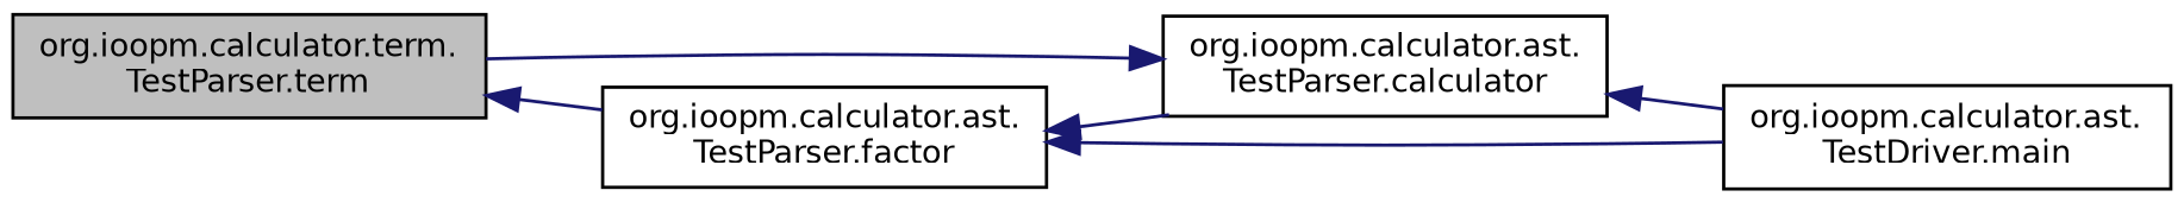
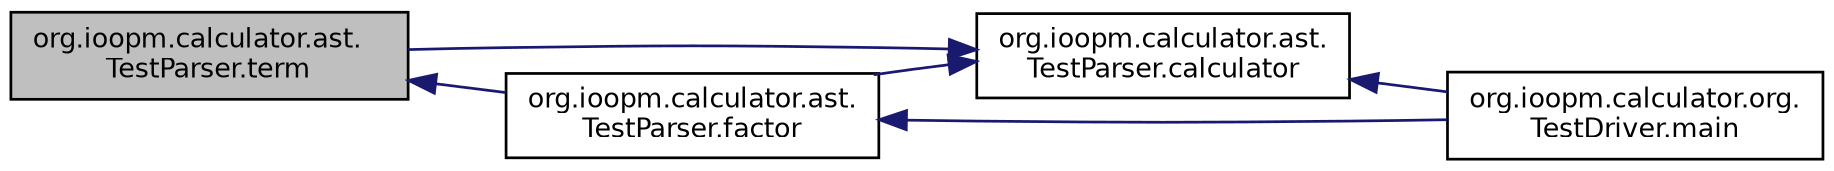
  digraph {
    rankdir=LR
    node [color=black fillcolor=white fontname=Helvetica fontsize=10 shape=record style=filled]
    edge [color=midnightblue dir=back fontname=Helvetica fontsize=10 labelfontname=Helvetica labelfontsize=10 style=solid]
-   n1 [fillcolor=grey75 fontcolor=black height=0.2 label="org.ioopm.calculator.term.\lTestParser.term" width=0.4]
+   n1 [fillcolor=grey75 fontcolor=black height=0.2 label="org.ioopm.calculator.ast.\lTestParser.term" width=0.4]
    n2 [height=0.2 label="org.ioopm.calculator.ast.\lTestParser.factor" width=0.4]
    n3 [height=0.2 label="org.ioopm.calculator.ast.\lTestParser.calculator" width=0.4]
-   n4 [height=0.2 label="org.ioopm.calculator.ast.\lTestDriver.main" width=0.4]
+   n4 [height=0.2 label="org.ioopm.calculator.org.\lTestDriver.main" width=0.4]
    n1 -> n2
-   n2 -> n3
+   n3 -> n2
    n2 -> n4
    n3 -> n1
    n3 -> n4
  }
